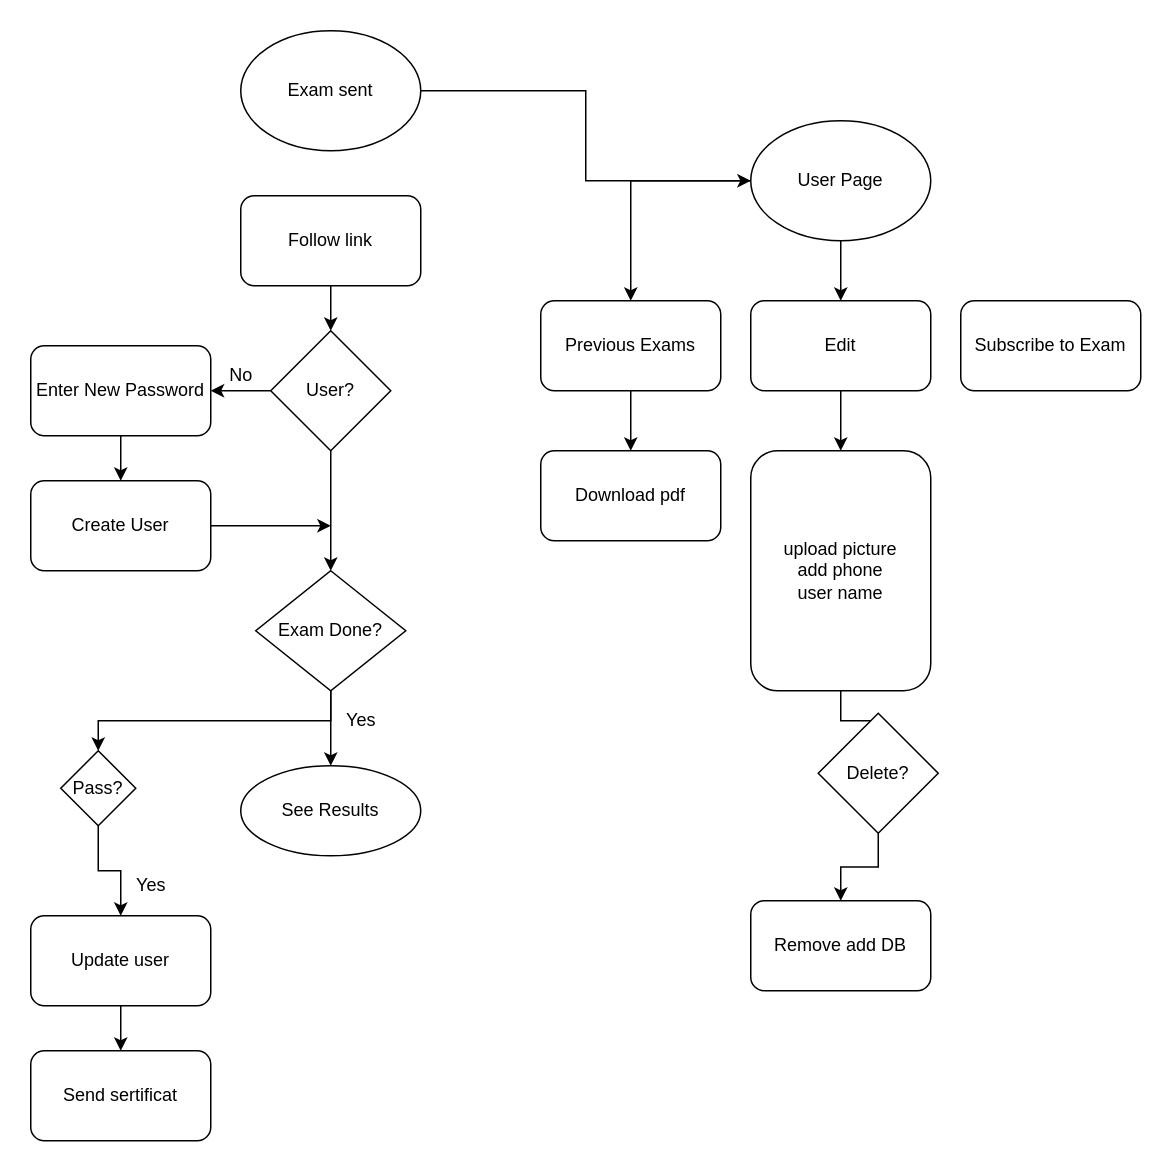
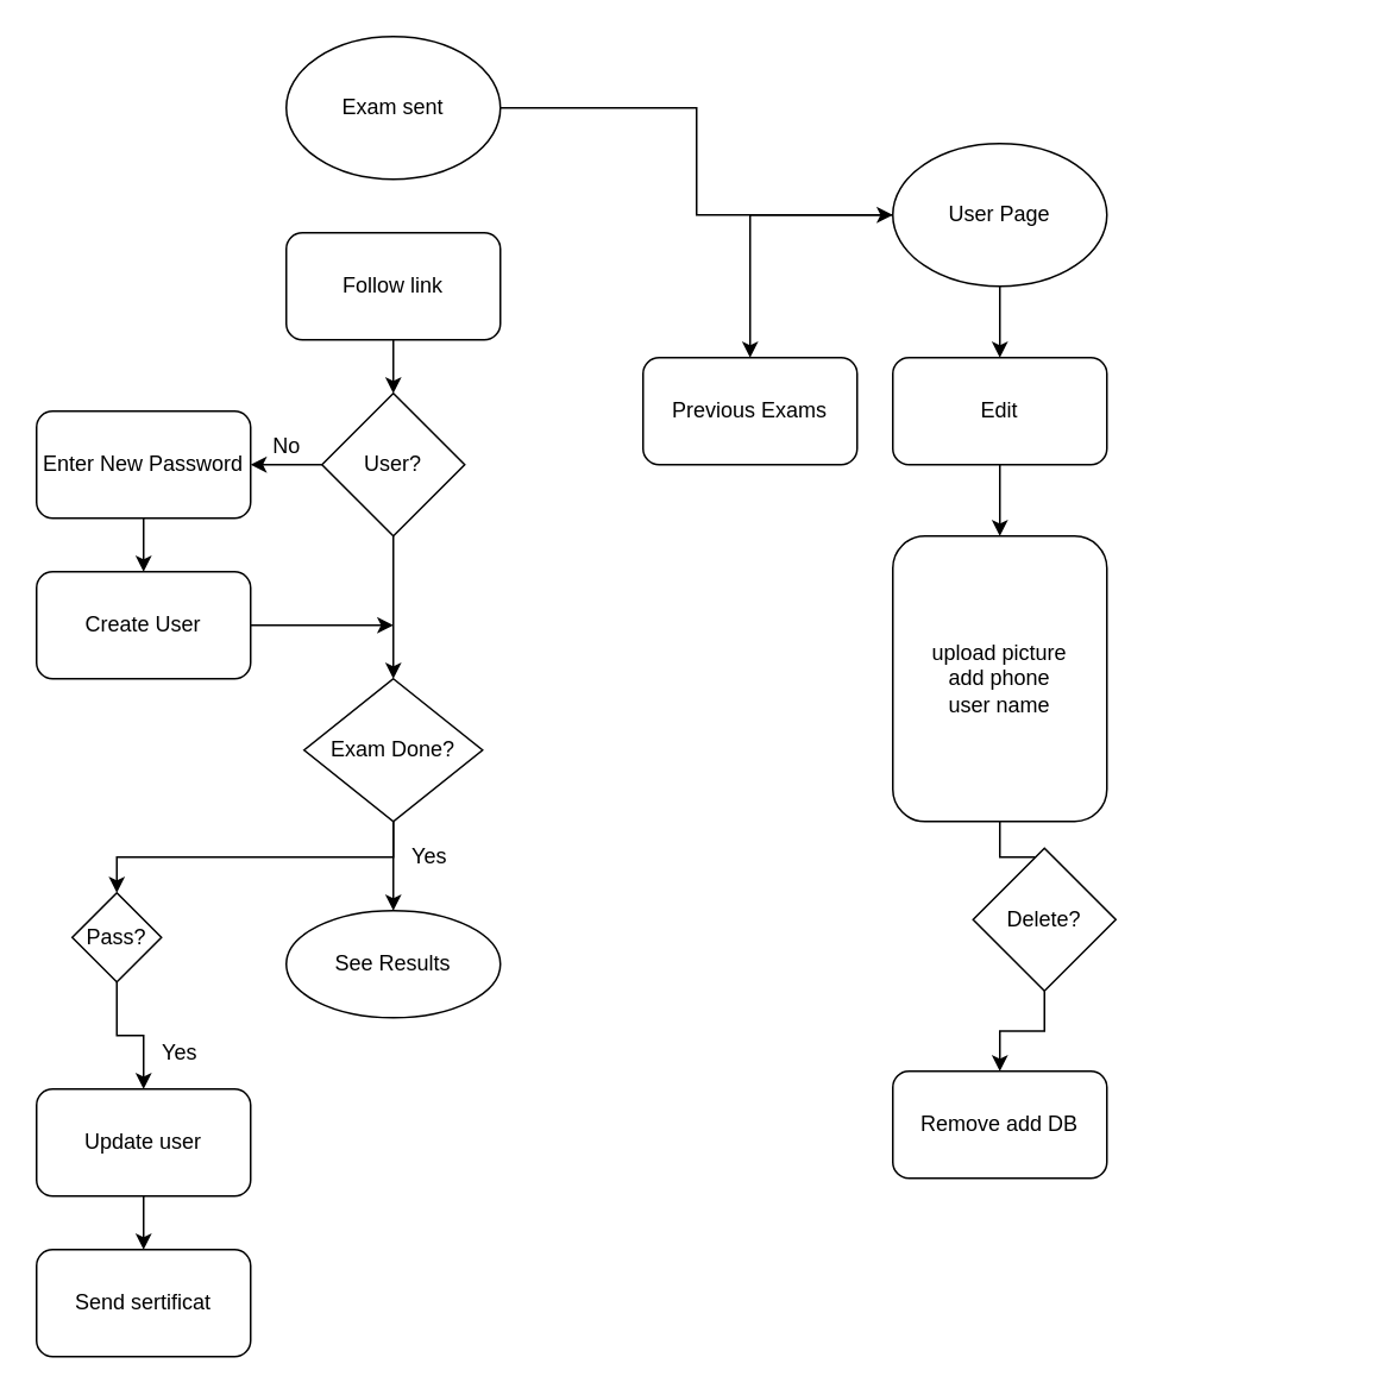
  <mxCell id="0" />
  <mxCell id="1" parent="0" />
  <mxCell id="2" style="edgeStyle=orthogonalEdgeStyle;rounded=0;orthogonalLoop=1;jettySize=auto;html=1;entryX=0.5;entryY=0;entryDx=0;entryDy=0;" edge="1" parent="1" source="3" target="6"><mxGeometry relative="1" as="geometry" /></mxCell>
  <mxCell id="3" value="Follow link" style="rounded=1;whiteSpace=wrap;html=1;" vertex="1" parent="1"><mxGeometry x="160" y="130" width="120" height="60" as="geometry" /></mxCell>
  <mxCell id="4" style="edgeStyle=orthogonalEdgeStyle;rounded=0;orthogonalLoop=1;jettySize=auto;html=1;" edge="1" parent="1" source="6" target="10"><mxGeometry relative="1" as="geometry" /></mxCell>
  <mxCell id="5" style="edgeStyle=orthogonalEdgeStyle;rounded=0;orthogonalLoop=1;jettySize=auto;html=1;entryX=0.5;entryY=0;entryDx=0;entryDy=0;" edge="1" parent="1" source="6" target="14"><mxGeometry relative="1" as="geometry" /></mxCell>
  <mxCell id="6" value="User?" style="rhombus;whiteSpace=wrap;html=1;" vertex="1" parent="1"><mxGeometry x="180" y="220" width="80" height="80" as="geometry" /></mxCell>
  <mxCell id="7" style="edgeStyle=orthogonalEdgeStyle;rounded=0;orthogonalLoop=1;jettySize=auto;html=1;" edge="1" parent="1" source="8" target="27"><mxGeometry relative="1" as="geometry" /></mxCell>
  <mxCell id="8" value="Exam sent" style="ellipse;whiteSpace=wrap;html=1;" vertex="1" parent="1"><mxGeometry x="160" y="20" width="120" height="80" as="geometry" /></mxCell>
  <mxCell id="9" style="edgeStyle=orthogonalEdgeStyle;rounded=0;orthogonalLoop=1;jettySize=auto;html=1;entryX=0.5;entryY=0;entryDx=0;entryDy=0;" edge="1" parent="1" source="10" target="24"><mxGeometry relative="1" as="geometry" /></mxCell>
  <mxCell id="10" value="Enter New Password" style="rounded=1;whiteSpace=wrap;html=1;" vertex="1" parent="1"><mxGeometry x="20" y="230" width="120" height="60" as="geometry" /></mxCell>
  <mxCell id="11" value="No" style="text;html=1;align=center;verticalAlign=middle;resizable=0;points=[];autosize=1;" vertex="1" parent="1"><mxGeometry x="145" y="240" width="30" height="20" as="geometry" /></mxCell>
  <mxCell id="12" style="edgeStyle=orthogonalEdgeStyle;rounded=0;orthogonalLoop=1;jettySize=auto;html=1;entryX=0.5;entryY=0;entryDx=0;entryDy=0;" edge="1" parent="1" source="14" target="15"><mxGeometry relative="1" as="geometry" /></mxCell>
  <mxCell id="13" style="edgeStyle=orthogonalEdgeStyle;rounded=0;orthogonalLoop=1;jettySize=auto;html=1;exitX=0.5;exitY=1;exitDx=0;exitDy=0;entryX=0.5;entryY=0;entryDx=0;entryDy=0;" edge="1" parent="1" source="14" target="21"><mxGeometry relative="1" as="geometry" /></mxCell>
  <mxCell id="14" value="Exam Done?" style="rhombus;whiteSpace=wrap;html=1;" vertex="1" parent="1"><mxGeometry x="170" y="380" width="100" height="80" as="geometry" /></mxCell>
  <mxCell id="15" value="See Results" style="ellipse;whiteSpace=wrap;html=1;" vertex="1" parent="1"><mxGeometry x="160" y="510" width="120" height="60" as="geometry" /></mxCell>
  <mxCell id="16" value="Yes" style="text;html=1;align=center;verticalAlign=middle;resizable=0;points=[];autosize=1;" vertex="1" parent="1"><mxGeometry x="220" y="470" width="40" height="20" as="geometry" /></mxCell>
  <mxCell id="17" value="Send sertificat" style="rounded=1;whiteSpace=wrap;html=1;" vertex="1" parent="1"><mxGeometry x="20" y="700" width="120" height="60" as="geometry" /></mxCell>
  <mxCell id="18" style="edgeStyle=orthogonalEdgeStyle;rounded=0;orthogonalLoop=1;jettySize=auto;html=1;exitX=0.5;exitY=1;exitDx=0;exitDy=0;entryX=0.5;entryY=0;entryDx=0;entryDy=0;" edge="1" parent="1" source="19" target="17"><mxGeometry relative="1" as="geometry" /></mxCell>
  <mxCell id="19" value="Update user" style="rounded=1;whiteSpace=wrap;html=1;" vertex="1" parent="1"><mxGeometry x="20" y="610" width="120" height="60" as="geometry" /></mxCell>
  <mxCell id="20" style="edgeStyle=orthogonalEdgeStyle;rounded=0;orthogonalLoop=1;jettySize=auto;html=1;entryX=0.5;entryY=0;entryDx=0;entryDy=0;" edge="1" parent="1" source="21" target="19"><mxGeometry relative="1" as="geometry" /></mxCell>
  <mxCell id="21" value="Pass?" style="rhombus;whiteSpace=wrap;html=1;" vertex="1" parent="1"><mxGeometry x="40" y="500" width="50" height="50" as="geometry" /></mxCell>
  <mxCell id="22" value="Yes" style="text;html=1;align=center;verticalAlign=middle;resizable=0;points=[];autosize=1;" vertex="1" parent="1"><mxGeometry x="80" y="580" width="40" height="20" as="geometry" /></mxCell>
  <mxCell id="23" style="edgeStyle=orthogonalEdgeStyle;rounded=0;orthogonalLoop=1;jettySize=auto;html=1;" edge="1" parent="1" source="24"><mxGeometry relative="1" as="geometry"><mxPoint x="220" y="350" as="targetPoint" /></mxGeometry></mxCell>
  <mxCell id="24" value="Create User" style="rounded=1;whiteSpace=wrap;html=1;" vertex="1" parent="1"><mxGeometry x="20" y="320" width="120" height="60" as="geometry" /></mxCell>
  <mxCell id="25" style="edgeStyle=orthogonalEdgeStyle;rounded=0;orthogonalLoop=1;jettySize=auto;html=1;entryX=0.5;entryY=0;entryDx=0;entryDy=0;" edge="1" parent="1" source="27" target="31"><mxGeometry relative="1" as="geometry"><Array as="points"><mxPoint x="420" y="120" /></Array></mxGeometry></mxCell>
  <mxCell id="26" style="edgeStyle=orthogonalEdgeStyle;rounded=0;orthogonalLoop=1;jettySize=auto;html=1;entryX=0.5;entryY=0;entryDx=0;entryDy=0;" edge="1" parent="1" source="27" target="29"><mxGeometry relative="1" as="geometry" /></mxCell>
  <mxCell id="27" value="User Page" style="ellipse;whiteSpace=wrap;html=1;" vertex="1" parent="1"><mxGeometry x="500" y="80" width="120" height="80" as="geometry" /></mxCell>
  <mxCell id="28" style="edgeStyle=orthogonalEdgeStyle;rounded=0;orthogonalLoop=1;jettySize=auto;html=1;entryX=0.5;entryY=0;entryDx=0;entryDy=0;" edge="1" parent="1" source="29" target="34"><mxGeometry relative="1" as="geometry" /></mxCell>
  <mxCell id="29" value="Edit" style="rounded=1;whiteSpace=wrap;html=1;" vertex="1" parent="1"><mxGeometry x="500" y="200" width="120" height="60" as="geometry" /></mxCell>
- <mxCell id="30" style="edgeStyle=orthogonalEdgeStyle;rounded=0;orthogonalLoop=1;jettySize=auto;html=1;entryX=0.5;entryY=0;entryDx=0;entryDy=0;" edge="1" parent="1" source="31" target="35"><mxGeometry relative="1" as="geometry" /></mxCell>
  <mxCell id="31" value="Previous Exams" style="rounded=1;whiteSpace=wrap;html=1;" vertex="1" parent="1"><mxGeometry x="360" y="200" width="120" height="60" as="geometry" /></mxCell>
- <mxCell id="32" value="Subscribe to Exam" style="rounded=1;whiteSpace=wrap;html=1;" vertex="1" parent="1"><mxGeometry x="640" y="200" width="120" height="60" as="geometry" /></mxCell>
  <mxCell id="33" style="edgeStyle=orthogonalEdgeStyle;rounded=0;orthogonalLoop=1;jettySize=auto;html=1;entryX=0.5;entryY=0;entryDx=0;entryDy=0;" edge="1" parent="1" source="34" target="37"><mxGeometry relative="1" as="geometry" /></mxCell>
  <mxCell id="34" value="upload picture&lt;br&gt;add phone&lt;br&gt;user name" style="rounded=1;whiteSpace=wrap;html=1;" vertex="1" parent="1"><mxGeometry x="500" y="300" width="120" height="160" as="geometry" /></mxCell>
- <mxCell id="35" value="Download pdf" style="rounded=1;whiteSpace=wrap;html=1;" vertex="1" parent="1"><mxGeometry x="360" y="300" width="120" height="60" as="geometry" /></mxCell>
  <mxCell id="36" style="edgeStyle=orthogonalEdgeStyle;rounded=0;orthogonalLoop=1;jettySize=auto;html=1;entryX=0.5;entryY=0;entryDx=0;entryDy=0;" edge="1" parent="1" source="37" target="38"><mxGeometry relative="1" as="geometry" /></mxCell>
  <mxCell id="37" value="Delete?" style="rhombus;whiteSpace=wrap;html=1;" vertex="1" parent="1"><mxGeometry x="545" y="475" width="80" height="80" as="geometry" /></mxCell>
  <mxCell id="38" value="Remove add DB" style="rounded=1;whiteSpace=wrap;html=1;" vertex="1" parent="1"><mxGeometry x="500" y="600" width="120" height="60" as="geometry" /></mxCell>
